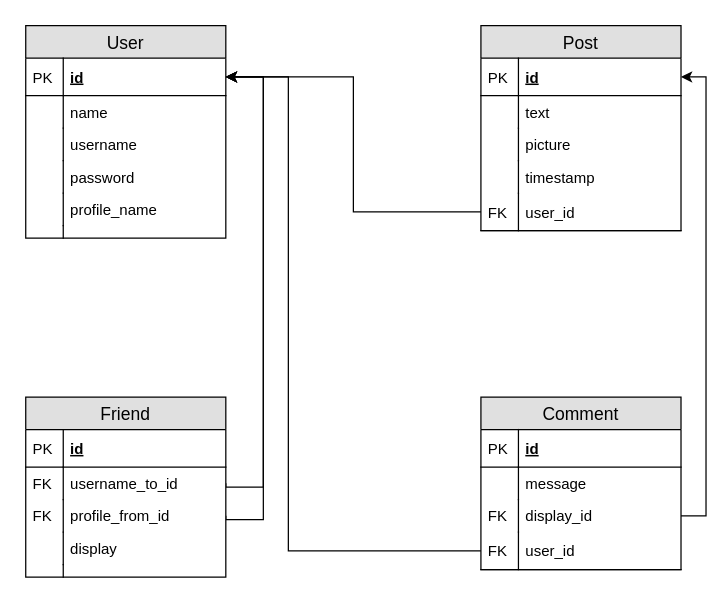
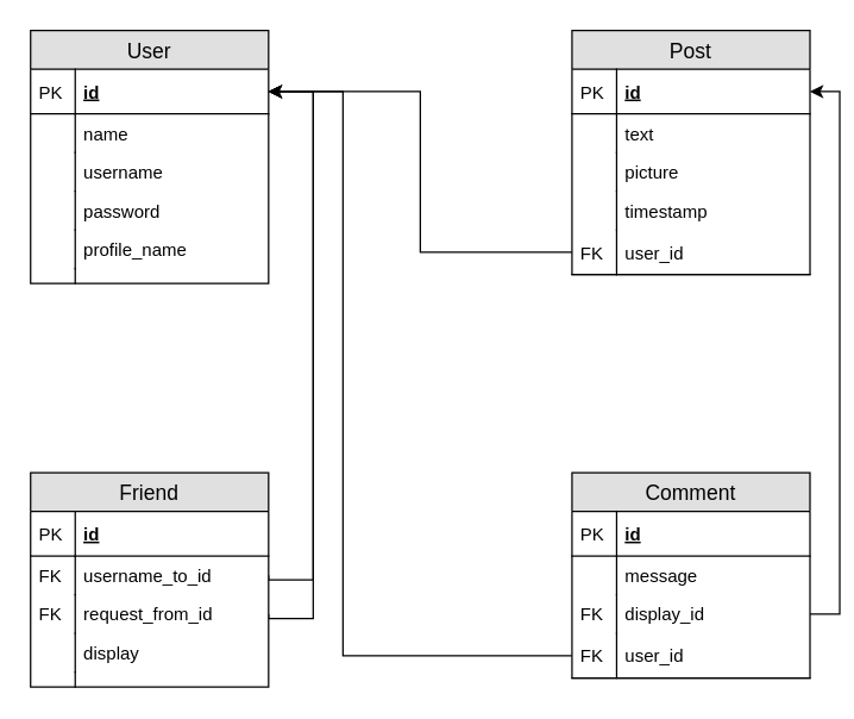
  <mxCell id="0" />
  <mxCell id="1" parent="0" />
  <mxCell id="2" value="User" style="swimlane;fontStyle=0;childLayout=stackLayout;horizontal=1;startSize=26;fillColor=#e0e0e0;horizontalStack=0;resizeParent=1;resizeParentMax=0;resizeLast=0;collapsible=1;marginBottom=0;swimlaneFillColor=#ffffff;align=center;fontSize=14;" vertex="1" parent="1"><mxGeometry x="20" y="20" width="160" height="170" as="geometry" /></mxCell>
  <mxCell id="3" value="id" style="shape=partialRectangle;top=0;left=0;right=0;bottom=1;align=left;verticalAlign=middle;fillColor=none;spacingLeft=34;spacingRight=4;overflow=hidden;rotatable=0;points=[[0,0.5],[1,0.5]];portConstraint=eastwest;dropTarget=0;fontStyle=5;fontSize=12;" vertex="1" parent="2"><mxGeometry y="26" width="160" height="30" as="geometry" /></mxCell>
  <mxCell id="4" value="PK" style="shape=partialRectangle;top=0;left=0;bottom=0;fillColor=none;align=left;verticalAlign=middle;spacingLeft=4;spacingRight=4;overflow=hidden;rotatable=0;points=[];portConstraint=eastwest;part=1;fontSize=12;" vertex="1" connectable="0" parent="3"><mxGeometry width="30" height="30" as="geometry" /></mxCell>
  <mxCell id="5" value="name" style="shape=partialRectangle;top=0;left=0;right=0;bottom=0;align=left;verticalAlign=top;fillColor=none;spacingLeft=34;spacingRight=4;overflow=hidden;rotatable=0;points=[[0,0.5],[1,0.5]];portConstraint=eastwest;dropTarget=0;fontSize=12;" vertex="1" parent="2"><mxGeometry y="56" width="160" height="26" as="geometry" /></mxCell>
  <mxCell id="6" value="" style="shape=partialRectangle;top=0;left=0;bottom=0;fillColor=none;align=left;verticalAlign=top;spacingLeft=4;spacingRight=4;overflow=hidden;rotatable=0;points=[];portConstraint=eastwest;part=1;fontSize=12;" vertex="1" connectable="0" parent="5"><mxGeometry width="30" height="26" as="geometry" /></mxCell>
  <mxCell id="7" value="username" style="shape=partialRectangle;top=0;left=0;right=0;bottom=0;align=left;verticalAlign=top;fillColor=none;spacingLeft=34;spacingRight=4;overflow=hidden;rotatable=0;points=[[0,0.5],[1,0.5]];portConstraint=eastwest;dropTarget=0;fontSize=12;" vertex="1" parent="2"><mxGeometry y="82" width="160" height="26" as="geometry" /></mxCell>
  <mxCell id="8" value="" style="shape=partialRectangle;top=0;left=0;bottom=0;fillColor=none;align=left;verticalAlign=top;spacingLeft=4;spacingRight=4;overflow=hidden;rotatable=0;points=[];portConstraint=eastwest;part=1;fontSize=12;" vertex="1" connectable="0" parent="7"><mxGeometry width="30" height="26" as="geometry" /></mxCell>
  <mxCell id="9" value="password" style="shape=partialRectangle;top=0;left=0;right=0;bottom=0;align=left;verticalAlign=top;fillColor=none;spacingLeft=34;spacingRight=4;overflow=hidden;rotatable=0;points=[[0,0.5],[1,0.5]];portConstraint=eastwest;dropTarget=0;fontSize=12;" vertex="1" parent="2"><mxGeometry y="108" width="160" height="26" as="geometry" /></mxCell>
  <mxCell id="10" value="" style="shape=partialRectangle;top=0;left=0;bottom=0;fillColor=none;align=left;verticalAlign=top;spacingLeft=4;spacingRight=4;overflow=hidden;rotatable=0;points=[];portConstraint=eastwest;part=1;fontSize=12;" vertex="1" connectable="0" parent="9"><mxGeometry width="30" height="26" as="geometry" /></mxCell>
  <mxCell id="11" value="profile_name" style="shape=partialRectangle;top=0;left=0;right=0;bottom=0;align=left;verticalAlign=top;fillColor=none;spacingLeft=34;spacingRight=4;overflow=hidden;rotatable=0;points=[[0,0.5],[1,0.5]];portConstraint=eastwest;dropTarget=0;fontSize=12;" vertex="1" parent="2"><mxGeometry y="134" width="160" height="26" as="geometry" /></mxCell>
  <mxCell id="12" value="" style="shape=partialRectangle;top=0;left=0;bottom=0;fillColor=none;align=left;verticalAlign=top;spacingLeft=4;spacingRight=4;overflow=hidden;rotatable=0;points=[];portConstraint=eastwest;part=1;fontSize=12;" vertex="1" connectable="0" parent="11"><mxGeometry width="30" height="26" as="geometry" /></mxCell>
  <mxCell id="13" value="" style="shape=partialRectangle;top=0;left=0;right=0;bottom=0;align=left;verticalAlign=top;fillColor=none;spacingLeft=34;spacingRight=4;overflow=hidden;rotatable=0;points=[[0,0.5],[1,0.5]];portConstraint=eastwest;dropTarget=0;fontSize=12;" vertex="1" parent="2"><mxGeometry y="160" width="160" height="10" as="geometry" /></mxCell>
  <mxCell id="14" value="" style="shape=partialRectangle;top=0;left=0;bottom=0;fillColor=none;align=left;verticalAlign=top;spacingLeft=4;spacingRight=4;overflow=hidden;rotatable=0;points=[];portConstraint=eastwest;part=1;fontSize=12;" vertex="1" connectable="0" parent="13"><mxGeometry width="30" height="10" as="geometry" /></mxCell>
  <mxCell id="15" value="Post" style="swimlane;fontStyle=0;childLayout=stackLayout;horizontal=1;startSize=26;fillColor=#e0e0e0;horizontalStack=0;resizeParent=1;resizeParentMax=0;resizeLast=0;collapsible=1;marginBottom=0;swimlaneFillColor=#ffffff;align=center;fontSize=14;" vertex="1" parent="1"><mxGeometry x="384" y="20" width="160" height="164" as="geometry" /></mxCell>
  <mxCell id="16" value="id" style="shape=partialRectangle;top=0;left=0;right=0;bottom=1;align=left;verticalAlign=middle;fillColor=none;spacingLeft=34;spacingRight=4;overflow=hidden;rotatable=0;points=[[0,0.5],[1,0.5]];portConstraint=eastwest;dropTarget=0;fontStyle=5;fontSize=12;" vertex="1" parent="15"><mxGeometry y="26" width="160" height="30" as="geometry" /></mxCell>
  <mxCell id="17" value="PK" style="shape=partialRectangle;top=0;left=0;bottom=0;fillColor=none;align=left;verticalAlign=middle;spacingLeft=4;spacingRight=4;overflow=hidden;rotatable=0;points=[];portConstraint=eastwest;part=1;fontSize=12;" vertex="1" connectable="0" parent="16"><mxGeometry width="30" height="30" as="geometry" /></mxCell>
  <mxCell id="18" value="text" style="shape=partialRectangle;top=0;left=0;right=0;bottom=0;align=left;verticalAlign=top;fillColor=none;spacingLeft=34;spacingRight=4;overflow=hidden;rotatable=0;points=[[0,0.5],[1,0.5]];portConstraint=eastwest;dropTarget=0;fontSize=12;" vertex="1" parent="15"><mxGeometry y="56" width="160" height="26" as="geometry" /></mxCell>
  <mxCell id="19" value="" style="shape=partialRectangle;top=0;left=0;bottom=0;fillColor=none;align=left;verticalAlign=top;spacingLeft=4;spacingRight=4;overflow=hidden;rotatable=0;points=[];portConstraint=eastwest;part=1;fontSize=12;" vertex="1" connectable="0" parent="18"><mxGeometry width="30" height="26" as="geometry" /></mxCell>
  <mxCell id="20" value="picture" style="shape=partialRectangle;top=0;left=0;right=0;bottom=0;align=left;verticalAlign=top;fillColor=none;spacingLeft=34;spacingRight=4;overflow=hidden;rotatable=0;points=[[0,0.5],[1,0.5]];portConstraint=eastwest;dropTarget=0;fontSize=12;" vertex="1" parent="15"><mxGeometry y="82" width="160" height="26" as="geometry" /></mxCell>
  <mxCell id="21" value="" style="shape=partialRectangle;top=0;left=0;bottom=0;fillColor=none;align=left;verticalAlign=top;spacingLeft=4;spacingRight=4;overflow=hidden;rotatable=0;points=[];portConstraint=eastwest;part=1;fontSize=12;" vertex="1" connectable="0" parent="20"><mxGeometry width="30" height="26" as="geometry" /></mxCell>
  <mxCell id="22" value="timestamp" style="shape=partialRectangle;top=0;left=0;right=0;bottom=0;align=left;verticalAlign=top;fillColor=none;spacingLeft=34;spacingRight=4;overflow=hidden;rotatable=0;points=[[0,0.5],[1,0.5]];portConstraint=eastwest;dropTarget=0;fontSize=12;" vertex="1" parent="15"><mxGeometry y="108" width="160" height="26" as="geometry" /></mxCell>
  <mxCell id="23" value="" style="shape=partialRectangle;top=0;left=0;bottom=0;fillColor=none;align=left;verticalAlign=top;spacingLeft=4;spacingRight=4;overflow=hidden;rotatable=0;points=[];portConstraint=eastwest;part=1;fontSize=12;" vertex="1" connectable="0" parent="22"><mxGeometry width="30" height="26" as="geometry" /></mxCell>
  <mxCell id="24" value="user_id" style="shape=partialRectangle;top=0;left=0;right=0;bottom=1;align=left;verticalAlign=middle;fillColor=none;spacingLeft=34;spacingRight=4;overflow=hidden;rotatable=0;points=[[0,0.5],[1,0.5]];portConstraint=eastwest;dropTarget=0;fontStyle=0;fontSize=12;" vertex="1" parent="15"><mxGeometry y="134" width="160" height="30" as="geometry" /></mxCell>
  <mxCell id="25" value="FK" style="shape=partialRectangle;top=0;left=0;bottom=0;fillColor=none;align=left;verticalAlign=middle;spacingLeft=4;spacingRight=4;overflow=hidden;rotatable=0;points=[];portConstraint=eastwest;part=1;fontSize=12;" vertex="1" connectable="0" parent="24"><mxGeometry width="30" height="30" as="geometry" /></mxCell>
  <mxCell id="26" style="edgeStyle=orthogonalEdgeStyle;rounded=0;orthogonalLoop=1;jettySize=auto;html=1;exitX=0;exitY=0.5;exitDx=0;exitDy=0;" edge="1" parent="1" source="24" target="3"><mxGeometry relative="1" as="geometry" /></mxCell>
  <mxCell id="27" style="edgeStyle=orthogonalEdgeStyle;rounded=0;orthogonalLoop=1;jettySize=auto;html=1;exitX=1;exitY=0.5;exitDx=0;exitDy=0;entryX=1;entryY=0.5;entryDx=0;entryDy=0;" edge="1" parent="1" source="47" target="16"><mxGeometry relative="1" as="geometry" /></mxCell>
  <mxCell id="28" style="edgeStyle=orthogonalEdgeStyle;rounded=0;orthogonalLoop=1;jettySize=auto;html=1;entryX=1;entryY=0.5;entryDx=0;entryDy=0;exitX=0;exitY=0.5;exitDx=0;exitDy=0;" edge="1" parent="1" source="49" target="3"><mxGeometry relative="1" as="geometry"><mxPoint x="360" y="460" as="sourcePoint" /><Array as="points"><mxPoint x="230" y="440" /><mxPoint x="230" y="61" /></Array></mxGeometry></mxCell>
  <mxCell id="29" style="edgeStyle=orthogonalEdgeStyle;rounded=0;orthogonalLoop=1;jettySize=auto;html=1;exitX=1;exitY=0.5;exitDx=0;exitDy=0;entryX=1;entryY=0.5;entryDx=0;entryDy=0;" edge="1" parent="1" source="34" target="3"><mxGeometry relative="1" as="geometry"><Array as="points"><mxPoint x="210" y="389" /><mxPoint x="210" y="61" /></Array></mxGeometry></mxCell>
  <mxCell id="30" style="edgeStyle=orthogonalEdgeStyle;rounded=0;orthogonalLoop=1;jettySize=auto;html=1;exitX=1;exitY=0.5;exitDx=0;exitDy=0;entryX=1;entryY=0.5;entryDx=0;entryDy=0;" edge="1" parent="1" source="36" target="3"><mxGeometry relative="1" as="geometry"><Array as="points"><mxPoint x="210" y="415" /><mxPoint x="210" y="61" /></Array></mxGeometry></mxCell>
  <mxCell id="31" value="Friend" style="swimlane;fontStyle=0;childLayout=stackLayout;horizontal=1;startSize=26;fillColor=#e0e0e0;horizontalStack=0;resizeParent=1;resizeParentMax=0;resizeLast=0;collapsible=1;marginBottom=0;swimlaneFillColor=#ffffff;align=center;fontSize=14;" vertex="1" parent="1"><mxGeometry x="20" y="317" width="160" height="144" as="geometry" /></mxCell>
  <mxCell id="32" value="id" style="shape=partialRectangle;top=0;left=0;right=0;bottom=1;align=left;verticalAlign=middle;fillColor=none;spacingLeft=34;spacingRight=4;overflow=hidden;rotatable=0;points=[[0,0.5],[1,0.5]];portConstraint=eastwest;dropTarget=0;fontStyle=5;fontSize=12;" vertex="1" parent="31"><mxGeometry y="26" width="160" height="30" as="geometry" /></mxCell>
  <mxCell id="33" value="PK" style="shape=partialRectangle;top=0;left=0;bottom=0;fillColor=none;align=left;verticalAlign=middle;spacingLeft=4;spacingRight=4;overflow=hidden;rotatable=0;points=[];portConstraint=eastwest;part=1;fontSize=12;" vertex="1" connectable="0" parent="32"><mxGeometry width="30" height="30" as="geometry" /></mxCell>
  <mxCell id="34" value="username_to_id" style="shape=partialRectangle;top=0;left=0;right=0;bottom=0;align=left;verticalAlign=top;fillColor=none;spacingLeft=34;spacingRight=4;overflow=hidden;rotatable=0;points=[[0,0.5],[1,0.5]];portConstraint=eastwest;dropTarget=0;fontSize=12;" vertex="1" parent="31"><mxGeometry y="56" width="160" height="26" as="geometry" /></mxCell>
  <mxCell id="35" value="FK" style="shape=partialRectangle;top=0;left=0;bottom=0;fillColor=none;align=left;verticalAlign=top;spacingLeft=4;spacingRight=4;overflow=hidden;rotatable=0;points=[];portConstraint=eastwest;part=1;fontSize=12;" vertex="1" connectable="0" parent="34"><mxGeometry width="30" height="26" as="geometry" /></mxCell>
- <mxCell id="36" value="profile_from_id" style="shape=partialRectangle;top=0;left=0;right=0;bottom=0;align=left;verticalAlign=top;fillColor=none;spacingLeft=34;spacingRight=4;overflow=hidden;rotatable=0;points=[[0,0.5],[1,0.5]];portConstraint=eastwest;dropTarget=0;fontSize=12;" vertex="1" parent="31"><mxGeometry y="82" width="160" height="26" as="geometry" /></mxCell>
+ <mxCell id="36" value="request_from_id" style="shape=partialRectangle;top=0;left=0;right=0;bottom=0;align=left;verticalAlign=top;fillColor=none;spacingLeft=34;spacingRight=4;overflow=hidden;rotatable=0;points=[[0,0.5],[1,0.5]];portConstraint=eastwest;dropTarget=0;fontSize=12;" vertex="1" parent="31"><mxGeometry y="82" width="160" height="26" as="geometry" /></mxCell>
  <mxCell id="37" value="FK" style="shape=partialRectangle;top=0;left=0;bottom=0;fillColor=none;align=left;verticalAlign=top;spacingLeft=4;spacingRight=4;overflow=hidden;rotatable=0;points=[];portConstraint=eastwest;part=1;fontSize=12;" vertex="1" connectable="0" parent="36"><mxGeometry width="30" height="26" as="geometry" /></mxCell>
  <mxCell id="38" value="display" style="shape=partialRectangle;top=0;left=0;right=0;bottom=0;align=left;verticalAlign=top;fillColor=none;spacingLeft=34;spacingRight=4;overflow=hidden;rotatable=0;points=[[0,0.5],[1,0.5]];portConstraint=eastwest;dropTarget=0;fontSize=12;" vertex="1" parent="31"><mxGeometry y="108" width="160" height="26" as="geometry" /></mxCell>
  <mxCell id="39" value="" style="shape=partialRectangle;top=0;left=0;bottom=0;fillColor=none;align=left;verticalAlign=top;spacingLeft=4;spacingRight=4;overflow=hidden;rotatable=0;points=[];portConstraint=eastwest;part=1;fontSize=12;" vertex="1" connectable="0" parent="38"><mxGeometry width="30" height="26" as="geometry" /></mxCell>
  <mxCell id="40" value="" style="shape=partialRectangle;top=0;left=0;right=0;bottom=0;align=left;verticalAlign=top;fillColor=none;spacingLeft=34;spacingRight=4;overflow=hidden;rotatable=0;points=[[0,0.5],[1,0.5]];portConstraint=eastwest;dropTarget=0;fontSize=12;" vertex="1" parent="31"><mxGeometry y="134" width="160" height="10" as="geometry" /></mxCell>
  <mxCell id="41" value="" style="shape=partialRectangle;top=0;left=0;bottom=0;fillColor=none;align=left;verticalAlign=top;spacingLeft=4;spacingRight=4;overflow=hidden;rotatable=0;points=[];portConstraint=eastwest;part=1;fontSize=12;" vertex="1" connectable="0" parent="40"><mxGeometry width="30" height="10" as="geometry" /></mxCell>
  <mxCell id="42" value="Comment" style="swimlane;fontStyle=0;childLayout=stackLayout;horizontal=1;startSize=26;fillColor=#e0e0e0;horizontalStack=0;resizeParent=1;resizeParentMax=0;resizeLast=0;collapsible=1;marginBottom=0;swimlaneFillColor=#ffffff;align=center;fontSize=14;" vertex="1" parent="1"><mxGeometry x="384" y="317" width="160" height="138" as="geometry"><mxRectangle x="420" y="502" width="90" height="26" as="alternateBounds" /></mxGeometry></mxCell>
  <mxCell id="43" value="id" style="shape=partialRectangle;top=0;left=0;right=0;bottom=1;align=left;verticalAlign=middle;fillColor=none;spacingLeft=34;spacingRight=4;overflow=hidden;rotatable=0;points=[[0,0.5],[1,0.5]];portConstraint=eastwest;dropTarget=0;fontStyle=5;fontSize=12;" vertex="1" parent="42"><mxGeometry y="26" width="160" height="30" as="geometry" /></mxCell>
  <mxCell id="44" value="PK" style="shape=partialRectangle;top=0;left=0;bottom=0;fillColor=none;align=left;verticalAlign=middle;spacingLeft=4;spacingRight=4;overflow=hidden;rotatable=0;points=[];portConstraint=eastwest;part=1;fontSize=12;" vertex="1" connectable="0" parent="43"><mxGeometry width="30" height="30" as="geometry" /></mxCell>
  <mxCell id="45" value="message" style="shape=partialRectangle;top=0;left=0;right=0;bottom=0;align=left;verticalAlign=top;fillColor=none;spacingLeft=34;spacingRight=4;overflow=hidden;rotatable=0;points=[[0,0.5],[1,0.5]];portConstraint=eastwest;dropTarget=0;fontSize=12;" vertex="1" parent="42"><mxGeometry y="56" width="160" height="26" as="geometry" /></mxCell>
  <mxCell id="46" value="" style="shape=partialRectangle;top=0;left=0;bottom=0;fillColor=none;align=left;verticalAlign=top;spacingLeft=4;spacingRight=4;overflow=hidden;rotatable=0;points=[];portConstraint=eastwest;part=1;fontSize=12;" vertex="1" connectable="0" parent="45"><mxGeometry width="30" height="26" as="geometry" /></mxCell>
  <mxCell id="47" value="display_id" style="shape=partialRectangle;top=0;left=0;right=0;bottom=0;align=left;verticalAlign=top;fillColor=none;spacingLeft=34;spacingRight=4;overflow=hidden;rotatable=0;points=[[0,0.5],[1,0.5]];portConstraint=eastwest;dropTarget=0;fontSize=12;fontStyle=0" vertex="1" parent="42"><mxGeometry y="82" width="160" height="26" as="geometry" /></mxCell>
  <mxCell id="48" value="FK" style="shape=partialRectangle;top=0;left=0;bottom=0;fillColor=none;align=left;verticalAlign=top;spacingLeft=4;spacingRight=4;overflow=hidden;rotatable=0;points=[];portConstraint=eastwest;part=1;fontSize=12;" vertex="1" connectable="0" parent="47"><mxGeometry width="30" height="26" as="geometry" /></mxCell>
  <mxCell id="49" value="user_id" style="shape=partialRectangle;top=0;left=0;right=0;bottom=1;align=left;verticalAlign=middle;fillColor=none;spacingLeft=34;spacingRight=4;overflow=hidden;rotatable=0;points=[[0,0.5],[1,0.5]];portConstraint=eastwest;dropTarget=0;fontStyle=0;fontSize=12;" vertex="1" parent="42"><mxGeometry y="108" width="160" height="30" as="geometry" /></mxCell>
  <mxCell id="50" value="FK" style="shape=partialRectangle;top=0;left=0;bottom=0;fillColor=none;align=left;verticalAlign=middle;spacingLeft=4;spacingRight=4;overflow=hidden;rotatable=0;points=[];portConstraint=eastwest;part=1;fontSize=12;" vertex="1" connectable="0" parent="49"><mxGeometry width="30" height="30" as="geometry" /></mxCell>
